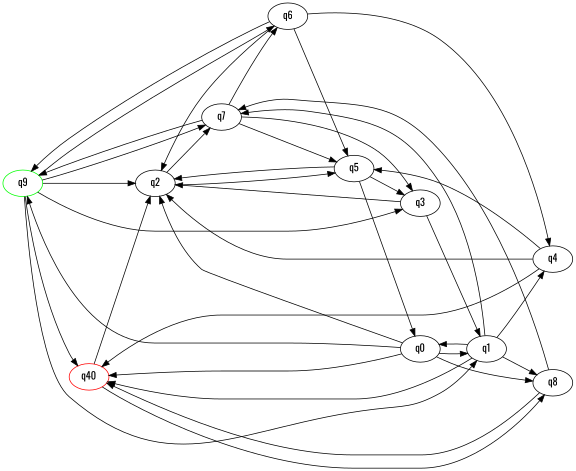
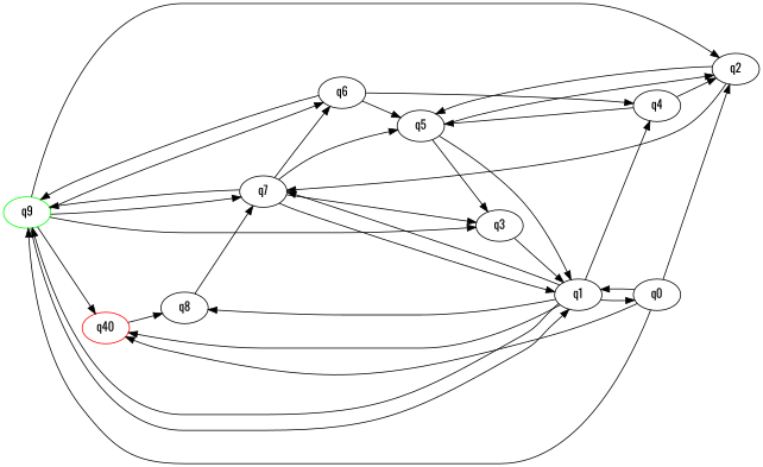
  digraph {
    fontname=Oswald
    rankdir=LR
    node [fontname=Oswald]
    edge [fontname=Oswald]
    q9 [color=green initial=1]
    n2 [color=red final=1 label=q40]
    q1
    q2
    q3
    q7
    q6
    q8
    q0
    q4
    q5
    q9 -> n2
    q9 -> q1
    q9 -> q2
    q9 -> q3
    q9 -> q7
    q9 -> q6
-   n2 -> q2
    n2 -> q8
+   q1 -> q9
    q1 -> n2
    q1 -> q7
    q1 -> q8
    q1 -> q0
    q1 -> q4
    q2 -> q7
    q2 -> q5
    q3 -> q1
-   q3 -> q2
    q7 -> q9
+   q7 -> q1
    q7 -> q3
    q7 -> q6
    q7 -> q5
    q6 -> q9
-   q6 -> q2
    q6 -> q4
    q6 -> q5
-   q8 -> n2
    q8 -> q7
    q0 -> q9
    q0 -> n2
    q0 -> q1
    q0 -> q2
-   q0 -> q8
-   q4 -> n2
    q4 -> q2
    q4 -> q5
    q5 -> q2
    q5 -> q3
-   q5 -> q0
+   q5 -> q1
  }
